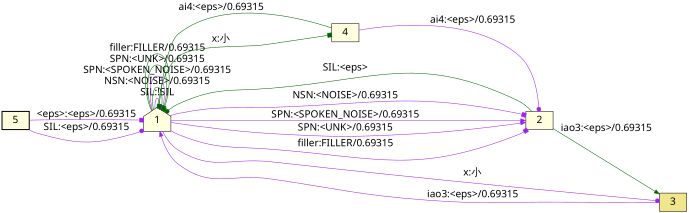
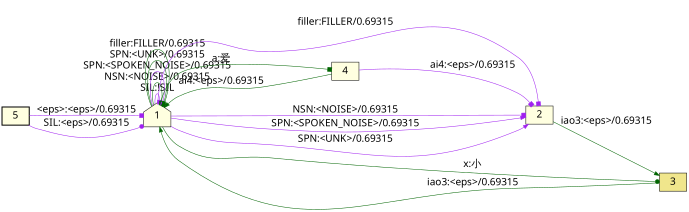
  digraph {
    nodesep=0.25
    rankdir=LR
    ranksep=0.4
    node [fillcolor=lightyellow fontname="simsun.ttc" fontsize=20 shape=box style="solid,filled"]
    edge [arrowhead=box color=purple fontname="simsun.ttc" fontsize=20]
    n1 [label=5 style="bold,filled"]
    n2 [label=1 shape=house]
    n3 [label=2]
    n4 [fillcolor=khaki label=3]
    n5 [label=4]
    n1 -> n2 [label="<eps>:<eps>/0.69315"]
    n1 -> n2 [arrowhead=dot label="SIL:<eps>/0.69315"]
    n2 -> n2 [label="SIL:!SIL"]
    n2 -> n2 [color=darkgreen label="NSN:<NOISE>/0.69315"]
    n2 -> n2 [arrowhead=dot label="SPN:<SPOKEN_NOISE>/0.69315"]
    n2 -> n2 [arrowhead=normal color=darkgreen label="SPN:<UNK>/0.69315"]
    n2 -> n2 [color=darkgreen label="filler:FILLER/0.69315"]
    n2 -> n3 [label="NSN:<NOISE>/0.69315"]
    n2 -> n3 [arrowhead=normal label="SPN:<SPOKEN_NOISE>/0.69315"]
    n2 -> n3 [arrowhead=normal label="SPN:<UNK>/0.69315"]
    n2 -> n3 [label="filler:FILLER/0.69315"]
-   n2 -> n4 [arrowhead=dot label="x:小"]
-   n2 -> n5 [color=darkgreen label="x:小"]
-   n3 -> n2 [arrowhead=dot color=darkgreen label="SIL:<eps>"]
+   n2 -> n4 [arrowhead=dot color=darkgreen label="x:小"]
+   n2 -> n5 [color=darkgreen label="a:爱"]
    n3 -> n4 [arrowhead=normal color=darkgreen label="iao3:<eps>/0.69315"]
-   n4 -> n2 [arrowhead=normal label="iao3:<eps>/0.69315"]
-   n5 -> n2 [color=darkgreen label="ai4:<eps>/0.69315"]
-   n5 -> n3 [arrowhead=dot label="ai4:<eps>/0.69315"]
+   n4 -> n2 [arrowhead=normal color=darkgreen label="iao3:<eps>/0.69315"]
+   n5 -> n2 [arrowhead=normal color=darkgreen label="ai4:<eps>/0.69315"]
+   n5 -> n3 [label="ai4:<eps>/0.69315"]
  }
